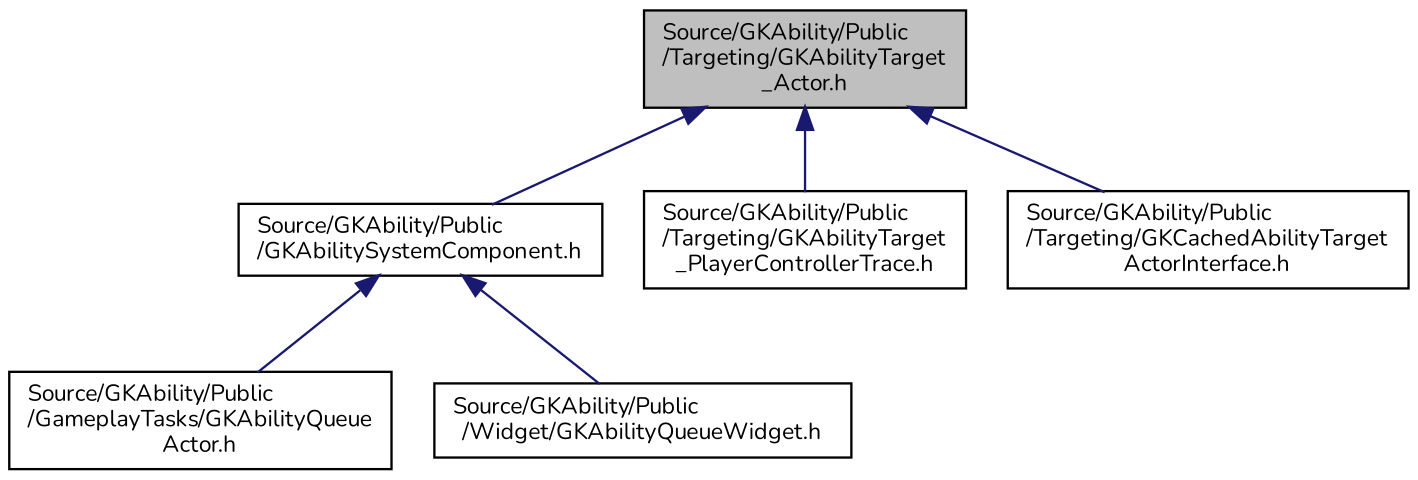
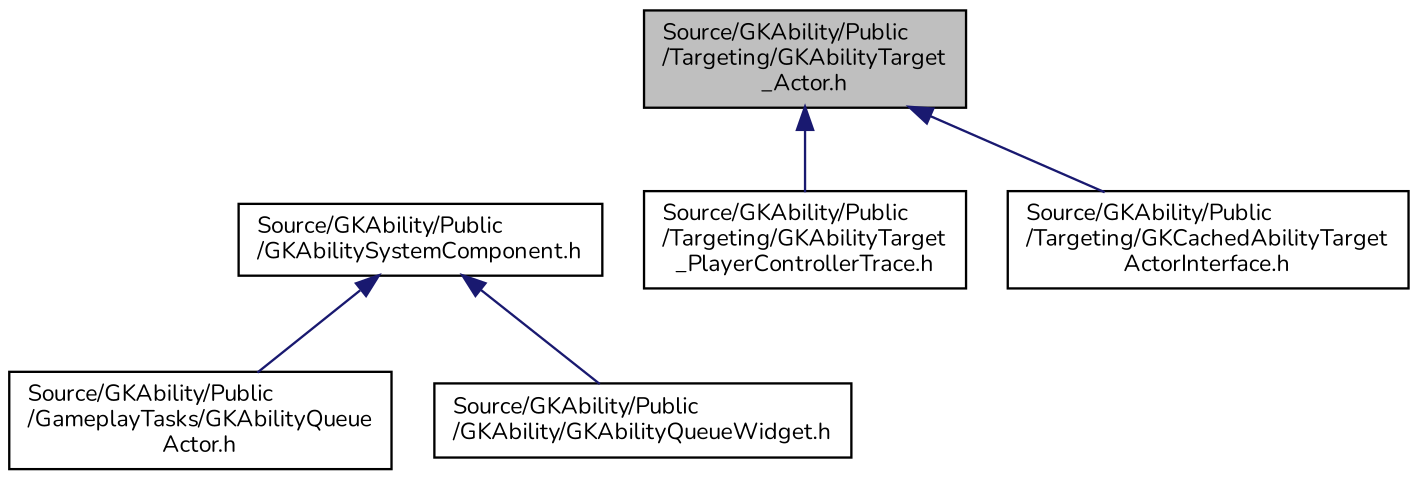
  digraph {
    fontname=Nunito
    node [color=black fillcolor=white fontname=Nunito fontsize=10 shape=record style=filled]
    edge [color=midnightblue dir=back fontname=Nunito fontsize=10 labelfontname=Helvetica labelfontsize=10 style=solid]
    n1 [fillcolor=grey75 fontcolor=black height=0.2 label="Source/GKAbility/Public\l/Targeting/GKAbilityTarget\l_Actor.h" width=0.4]
    n2 [height=0.2 label="Source/GKAbility/Public\l/GKAbilitySystemComponent.h" width=0.4]
    n3 [height=0.2 label="Source/GKAbility/Public\l/Targeting/GKAbilityTarget\l_PlayerControllerTrace.h" width=0.4]
    n4 [height=0.2 label="Source/GKAbility/Public\l/Targeting/GKCachedAbilityTarget\lActorInterface.h" width=0.4]
    n5 [height=0.2 label="Source/GKAbility/Public\l/GameplayTasks/GKAbilityQueue\lActor.h" width=0.4]
-   n6 [height=0.2 label="Source/GKAbility/Public\l/Widget/GKAbilityQueueWidget.h" width=0.4]
-   n1 -> n2
+   n6 [height=0.2 label="Source/GKAbility/Public\l/GKAbility/GKAbilityQueueWidget.h" width=0.4]
    n1 -> n3
    n1 -> n4
    n2 -> n5
    n2 -> n6
  }
